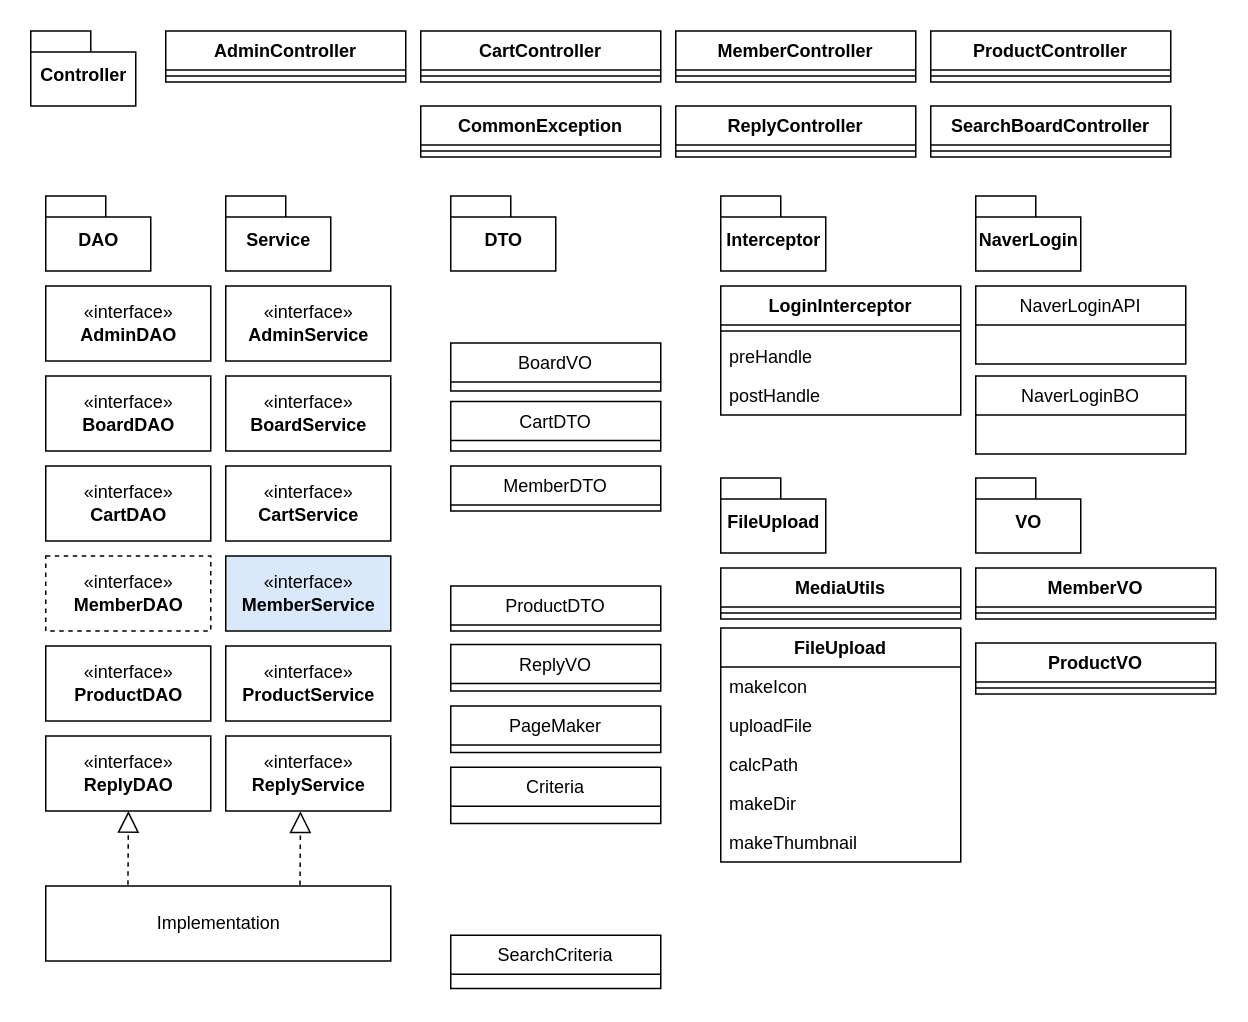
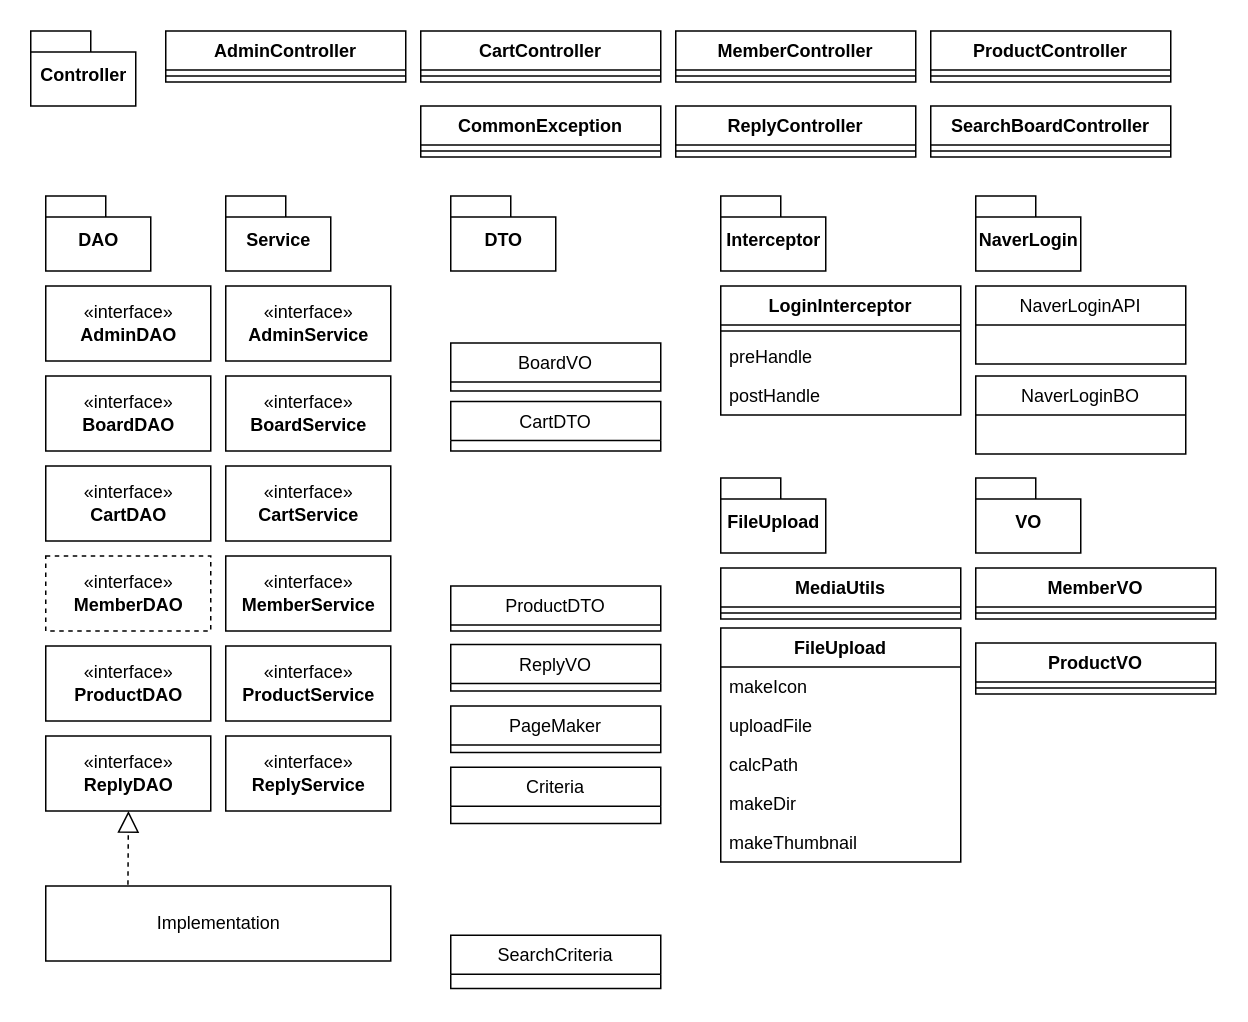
  <mxCell id="0" />
  <mxCell id="1" parent="0" />
  <mxCell id="2" value="«interface»&lt;br&gt;&lt;b&gt;AdminDAO&lt;/b&gt;" style="html=1;" parent="1" vertex="1"><mxGeometry x="30" y="190" width="110" height="50" as="geometry" /></mxCell>
  <mxCell id="3" value="«interface»&lt;br&gt;&lt;b&gt;BoardDAO&lt;/b&gt;" style="html=1;" parent="1" vertex="1"><mxGeometry x="30" y="250" width="110" height="50" as="geometry" /></mxCell>
  <mxCell id="4" value="«interface»&lt;br&gt;&lt;b&gt;CartDAO&lt;/b&gt;" style="html=1;" parent="1" vertex="1"><mxGeometry x="30" y="310" width="110" height="50" as="geometry" /></mxCell>
  <mxCell id="5" value="«interface»&lt;br&gt;&lt;b&gt;MemberDAO&lt;/b&gt;" style="html=1;dashed=1;" parent="1" vertex="1"><mxGeometry x="30" y="370" width="110" height="50" as="geometry" /></mxCell>
  <mxCell id="6" value="«interface»&lt;br&gt;&lt;b&gt;ProductDAO&lt;/b&gt;" style="html=1;" parent="1" vertex="1"><mxGeometry x="30" y="430" width="110" height="50" as="geometry" /></mxCell>
  <mxCell id="7" value="«interface»&lt;br&gt;&lt;b&gt;ReplyDAO&lt;/b&gt;" style="html=1;" parent="1" vertex="1"><mxGeometry x="30" y="490" width="110" height="50" as="geometry" /></mxCell>
  <mxCell id="8" value="«interface»&lt;br&gt;&lt;b&gt;AdminService&lt;/b&gt;" style="html=1;" parent="1" vertex="1"><mxGeometry x="150" y="190" width="110" height="50" as="geometry" /></mxCell>
  <mxCell id="9" value="«interface»&lt;br&gt;&lt;b&gt;Board&lt;/b&gt;&lt;b&gt;Service&lt;/b&gt;" style="html=1;" parent="1" vertex="1"><mxGeometry x="150" y="250" width="110" height="50" as="geometry" /></mxCell>
  <mxCell id="10" value="«interface»&lt;br&gt;&lt;b&gt;Cart&lt;/b&gt;&lt;b&gt;Service&lt;/b&gt;" style="html=1;" parent="1" vertex="1"><mxGeometry x="150" y="310" width="110" height="50" as="geometry" /></mxCell>
- <mxCell id="11" value="«interface»&lt;br&gt;&lt;b&gt;Member&lt;/b&gt;&lt;b&gt;Service&lt;/b&gt;" style="html=1;fillColor=#dae8fc;" parent="1" vertex="1"><mxGeometry x="150" y="370" width="110" height="50" as="geometry" /></mxCell>
+ <mxCell id="11" value="«interface»&lt;br&gt;&lt;b&gt;Member&lt;/b&gt;&lt;b&gt;Service&lt;/b&gt;" style="html=1;" parent="1" vertex="1"><mxGeometry x="150" y="370" width="110" height="50" as="geometry" /></mxCell>
  <mxCell id="12" value="«interface»&lt;br&gt;&lt;b&gt;Product&lt;/b&gt;&lt;b&gt;Service&lt;/b&gt;" style="html=1;" parent="1" vertex="1"><mxGeometry x="150" y="430" width="110" height="50" as="geometry" /></mxCell>
  <mxCell id="13" value="«interface»&lt;br&gt;&lt;b&gt;Reply&lt;/b&gt;&lt;b&gt;Service&lt;/b&gt;" style="html=1;" parent="1" vertex="1"><mxGeometry x="150" y="490" width="110" height="50" as="geometry" /></mxCell>
  <mxCell id="14" value="DAO" style="shape=folder;fontStyle=1;spacingTop=10;tabWidth=40;tabHeight=14;tabPosition=left;html=1;" parent="1" vertex="1"><mxGeometry x="30" y="130" width="70" height="50" as="geometry" /></mxCell>
  <mxCell id="15" value="Service" style="shape=folder;fontStyle=1;spacingTop=10;tabWidth=40;tabHeight=14;tabPosition=left;html=1;" parent="1" vertex="1"><mxGeometry x="150" y="130" width="70" height="50" as="geometry" /></mxCell>
  <mxCell id="16" value="AdminController" style="swimlane;fontStyle=1;align=center;verticalAlign=top;childLayout=stackLayout;horizontal=1;startSize=26;horizontalStack=0;resizeParent=1;resizeParentMax=0;resizeLast=0;collapsible=1;marginBottom=0;" parent="1" vertex="1"><mxGeometry x="110" y="20" width="160" height="34" as="geometry"><mxRectangle x="110" y="20" width="130" height="26" as="alternateBounds" /></mxGeometry></mxCell>
  <mxCell id="17" value="" style="line;strokeWidth=1;fillColor=none;align=left;verticalAlign=middle;spacingTop=-1;spacingLeft=3;spacingRight=3;rotatable=0;labelPosition=right;points=[];portConstraint=eastwest;" parent="16" vertex="1"><mxGeometry y="26" width="160" height="8" as="geometry" /></mxCell>
  <mxCell id="18" value="CartController" style="swimlane;fontStyle=1;align=center;verticalAlign=top;childLayout=stackLayout;horizontal=1;startSize=26;horizontalStack=0;resizeParent=1;resizeParentMax=0;resizeLast=0;collapsible=1;marginBottom=0;" parent="1" vertex="1"><mxGeometry x="280" y="20" width="160" height="34" as="geometry"><mxRectangle x="110" y="20" width="130" height="26" as="alternateBounds" /></mxGeometry></mxCell>
  <mxCell id="19" value="" style="line;strokeWidth=1;fillColor=none;align=left;verticalAlign=middle;spacingTop=-1;spacingLeft=3;spacingRight=3;rotatable=0;labelPosition=right;points=[];portConstraint=eastwest;" parent="18" vertex="1"><mxGeometry y="26" width="160" height="8" as="geometry" /></mxCell>
  <mxCell id="20" value="MemberController" style="swimlane;fontStyle=1;align=center;verticalAlign=top;childLayout=stackLayout;horizontal=1;startSize=26;horizontalStack=0;resizeParent=1;resizeParentMax=0;resizeLast=0;collapsible=1;marginBottom=0;" parent="1" vertex="1"><mxGeometry x="450" y="20" width="160" height="34" as="geometry"><mxRectangle x="110" y="20" width="130" height="26" as="alternateBounds" /></mxGeometry></mxCell>
  <mxCell id="21" value="" style="line;strokeWidth=1;fillColor=none;align=left;verticalAlign=middle;spacingTop=-1;spacingLeft=3;spacingRight=3;rotatable=0;labelPosition=right;points=[];portConstraint=eastwest;" parent="20" vertex="1"><mxGeometry y="26" width="160" height="8" as="geometry" /></mxCell>
  <mxCell id="22" value="Controller" style="shape=folder;fontStyle=1;spacingTop=10;tabWidth=40;tabHeight=14;tabPosition=left;html=1;" parent="1" vertex="1"><mxGeometry x="20" y="20" width="70" height="50" as="geometry" /></mxCell>
  <mxCell id="23" value="ProductController" style="swimlane;fontStyle=1;align=center;verticalAlign=top;childLayout=stackLayout;horizontal=1;startSize=26;horizontalStack=0;resizeParent=1;resizeParentMax=0;resizeLast=0;collapsible=1;marginBottom=0;" parent="1" vertex="1"><mxGeometry x="620" y="20" width="160" height="34" as="geometry"><mxRectangle x="110" y="20" width="130" height="26" as="alternateBounds" /></mxGeometry></mxCell>
  <mxCell id="24" value="" style="line;strokeWidth=1;fillColor=none;align=left;verticalAlign=middle;spacingTop=-1;spacingLeft=3;spacingRight=3;rotatable=0;labelPosition=right;points=[];portConstraint=eastwest;" parent="23" vertex="1"><mxGeometry y="26" width="160" height="8" as="geometry" /></mxCell>
  <mxCell id="25" value="ReplyController" style="swimlane;fontStyle=1;align=center;verticalAlign=top;childLayout=stackLayout;horizontal=1;startSize=26;horizontalStack=0;resizeParent=1;resizeParentMax=0;resizeLast=0;collapsible=1;marginBottom=0;" parent="1" vertex="1"><mxGeometry x="450" y="70" width="160" height="34" as="geometry"><mxRectangle x="110" y="20" width="130" height="26" as="alternateBounds" /></mxGeometry></mxCell>
  <mxCell id="26" value="" style="line;strokeWidth=1;fillColor=none;align=left;verticalAlign=middle;spacingTop=-1;spacingLeft=3;spacingRight=3;rotatable=0;labelPosition=right;points=[];portConstraint=eastwest;" parent="25" vertex="1"><mxGeometry y="26" width="160" height="8" as="geometry" /></mxCell>
  <mxCell id="27" value="SearchBoardController" style="swimlane;fontStyle=1;align=center;verticalAlign=top;childLayout=stackLayout;horizontal=1;startSize=26;horizontalStack=0;resizeParent=1;resizeParentMax=0;resizeLast=0;collapsible=1;marginBottom=0;" parent="1" vertex="1"><mxGeometry x="620" y="70" width="160" height="34" as="geometry"><mxRectangle x="110" y="20" width="130" height="26" as="alternateBounds" /></mxGeometry></mxCell>
  <mxCell id="28" value="" style="line;strokeWidth=1;fillColor=none;align=left;verticalAlign=middle;spacingTop=-1;spacingLeft=3;spacingRight=3;rotatable=0;labelPosition=right;points=[];portConstraint=eastwest;" parent="27" vertex="1"><mxGeometry y="26" width="160" height="8" as="geometry" /></mxCell>
  <mxCell id="29" value="FileUpload" style="shape=folder;fontStyle=1;spacingTop=10;tabWidth=40;tabHeight=14;tabPosition=left;html=1;" parent="1" vertex="1"><mxGeometry x="480" y="318" width="70" height="50" as="geometry" /></mxCell>
  <mxCell id="30" value="NaverLogin" style="shape=folder;fontStyle=1;spacingTop=10;tabWidth=40;tabHeight=14;tabPosition=left;html=1;" parent="1" vertex="1"><mxGeometry x="650" y="130" width="70" height="50" as="geometry" /></mxCell>
  <mxCell id="31" value="Interceptor" style="shape=folder;fontStyle=1;spacingTop=10;tabWidth=40;tabHeight=14;tabPosition=left;html=1;" parent="1" vertex="1"><mxGeometry x="480" y="130" width="70" height="50" as="geometry" /></mxCell>
  <mxCell id="32" value="CommonException" style="swimlane;fontStyle=1;align=center;verticalAlign=top;childLayout=stackLayout;horizontal=1;startSize=26;horizontalStack=0;resizeParent=1;resizeParentMax=0;resizeLast=0;collapsible=1;marginBottom=0;" parent="1" vertex="1"><mxGeometry x="280" y="70" width="160" height="34" as="geometry"><mxRectangle x="110" y="20" width="130" height="26" as="alternateBounds" /></mxGeometry></mxCell>
  <mxCell id="33" value="" style="line;strokeWidth=1;fillColor=none;align=left;verticalAlign=middle;spacingTop=-1;spacingLeft=3;spacingRight=3;rotatable=0;labelPosition=right;points=[];portConstraint=eastwest;" parent="32" vertex="1"><mxGeometry y="26" width="160" height="8" as="geometry" /></mxCell>
  <mxCell id="34" value="VO" style="shape=folder;fontStyle=1;spacingTop=10;tabWidth=40;tabHeight=14;tabPosition=left;html=1;" parent="1" vertex="1"><mxGeometry x="650" y="318" width="70" height="50" as="geometry" /></mxCell>
  <mxCell id="35" value="DTO" style="shape=folder;fontStyle=1;spacingTop=10;tabWidth=40;tabHeight=14;tabPosition=left;html=1;" parent="1" vertex="1"><mxGeometry x="300" y="130" width="70" height="50" as="geometry" /></mxCell>
  <mxCell id="36" value="LoginInterceptor" style="swimlane;fontStyle=1;align=center;verticalAlign=top;childLayout=stackLayout;horizontal=1;startSize=26;horizontalStack=0;resizeParent=1;resizeParentMax=0;resizeLast=0;collapsible=1;marginBottom=0;" parent="1" vertex="1"><mxGeometry x="480" y="190" width="160" height="86" as="geometry" /></mxCell>
  <mxCell id="37" value="" style="line;strokeWidth=1;fillColor=none;align=left;verticalAlign=middle;spacingTop=-1;spacingLeft=3;spacingRight=3;rotatable=0;labelPosition=right;points=[];portConstraint=eastwest;" parent="36" vertex="1"><mxGeometry y="26" width="160" height="8" as="geometry" /></mxCell>
  <mxCell id="38" value="preHandle" style="text;strokeColor=none;fillColor=none;align=left;verticalAlign=top;spacingLeft=4;spacingRight=4;overflow=hidden;rotatable=0;points=[[0,0.5],[1,0.5]];portConstraint=eastwest;" parent="36" vertex="1"><mxGeometry y="34" width="160" height="26" as="geometry" /></mxCell>
  <mxCell id="39" value="postHandle&#10;" style="text;strokeColor=none;fillColor=none;align=left;verticalAlign=top;spacingLeft=4;spacingRight=4;overflow=hidden;rotatable=0;points=[[0,0.5],[1,0.5]];portConstraint=eastwest;" parent="36" vertex="1"><mxGeometry y="60" width="160" height="26" as="geometry" /></mxCell>
  <mxCell id="40" value="MediaUtils" style="swimlane;fontStyle=1;align=center;verticalAlign=top;childLayout=stackLayout;horizontal=1;startSize=26;horizontalStack=0;resizeParent=1;resizeParentMax=0;resizeLast=0;collapsible=1;marginBottom=0;" parent="1" vertex="1"><mxGeometry x="480" y="378" width="160" height="34" as="geometry" /></mxCell>
  <mxCell id="41" value="" style="line;strokeWidth=1;fillColor=none;align=left;verticalAlign=middle;spacingTop=-1;spacingLeft=3;spacingRight=3;rotatable=0;labelPosition=right;points=[];portConstraint=eastwest;" parent="40" vertex="1"><mxGeometry y="26" width="160" height="8" as="geometry" /></mxCell>
  <mxCell id="42" value="FileUpload" style="swimlane;fontStyle=1;align=center;verticalAlign=top;childLayout=stackLayout;horizontal=1;startSize=26;horizontalStack=0;resizeParent=1;resizeParentMax=0;resizeLast=0;collapsible=1;marginBottom=0;" parent="1" vertex="1"><mxGeometry x="480" y="418" width="160" height="156" as="geometry" /></mxCell>
  <mxCell id="43" value="makeIcon&#10;" style="text;strokeColor=none;fillColor=none;align=left;verticalAlign=top;spacingLeft=4;spacingRight=4;overflow=hidden;rotatable=0;points=[[0,0.5],[1,0.5]];portConstraint=eastwest;" parent="42" vertex="1"><mxGeometry y="26" width="160" height="26" as="geometry" /></mxCell>
  <mxCell id="44" value="uploadFile" style="text;strokeColor=none;fillColor=none;align=left;verticalAlign=top;spacingLeft=4;spacingRight=4;overflow=hidden;rotatable=0;points=[[0,0.5],[1,0.5]];portConstraint=eastwest;" parent="42" vertex="1"><mxGeometry y="52" width="160" height="26" as="geometry" /></mxCell>
  <mxCell id="45" value="calcPath" style="text;strokeColor=none;fillColor=none;align=left;verticalAlign=top;spacingLeft=4;spacingRight=4;overflow=hidden;rotatable=0;points=[[0,0.5],[1,0.5]];portConstraint=eastwest;" parent="42" vertex="1"><mxGeometry y="78" width="160" height="26" as="geometry" /></mxCell>
  <mxCell id="46" value="makeDir" style="text;strokeColor=none;fillColor=none;align=left;verticalAlign=top;spacingLeft=4;spacingRight=4;overflow=hidden;rotatable=0;points=[[0,0.5],[1,0.5]];portConstraint=eastwest;" parent="42" vertex="1"><mxGeometry y="104" width="160" height="26" as="geometry" /></mxCell>
  <mxCell id="47" value="makeThumbnail&#10;" style="text;strokeColor=none;fillColor=none;align=left;verticalAlign=top;spacingLeft=4;spacingRight=4;overflow=hidden;rotatable=0;points=[[0,0.5],[1,0.5]];portConstraint=eastwest;" parent="42" vertex="1"><mxGeometry y="130" width="160" height="26" as="geometry" /></mxCell>
  <mxCell id="48" value="NaverLoginAPI" style="swimlane;fontStyle=0;childLayout=stackLayout;horizontal=1;startSize=26;fillColor=none;horizontalStack=0;resizeParent=1;resizeParentMax=0;resizeLast=0;collapsible=1;marginBottom=0;" parent="1" vertex="1"><mxGeometry x="650" y="190" width="140" height="52" as="geometry"><mxRectangle x="665" y="310" width="110" height="26" as="alternateBounds" /></mxGeometry></mxCell>
  <mxCell id="49" value="NaverLoginBO" style="swimlane;fontStyle=0;childLayout=stackLayout;horizontal=1;startSize=26;fillColor=none;horizontalStack=0;resizeParent=1;resizeParentMax=0;resizeLast=0;collapsible=1;marginBottom=0;" parent="1" vertex="1"><mxGeometry x="650" y="250" width="140" height="52" as="geometry" /></mxCell>
  <mxCell id="50" value="MemberVO" style="swimlane;fontStyle=1;align=center;verticalAlign=top;childLayout=stackLayout;horizontal=1;startSize=26;horizontalStack=0;resizeParent=1;resizeParentMax=0;resizeLast=0;collapsible=1;marginBottom=0;" parent="1" vertex="1"><mxGeometry x="650" y="378" width="160" height="34" as="geometry" /></mxCell>
  <mxCell id="51" value="" style="line;strokeWidth=1;fillColor=none;align=left;verticalAlign=middle;spacingTop=-1;spacingLeft=3;spacingRight=3;rotatable=0;labelPosition=right;points=[];portConstraint=eastwest;" parent="50" vertex="1"><mxGeometry y="26" width="160" height="8" as="geometry" /></mxCell>
  <mxCell id="52" value="ProductVO" style="swimlane;fontStyle=1;align=center;verticalAlign=top;childLayout=stackLayout;horizontal=1;startSize=26;horizontalStack=0;resizeParent=1;resizeParentMax=0;resizeLast=0;collapsible=1;marginBottom=0;" parent="1" vertex="1"><mxGeometry x="650" y="428" width="160" height="34" as="geometry" /></mxCell>
  <mxCell id="53" value="" style="line;strokeWidth=1;fillColor=none;align=left;verticalAlign=middle;spacingTop=-1;spacingLeft=3;spacingRight=3;rotatable=0;labelPosition=right;points=[];portConstraint=eastwest;" parent="52" vertex="1"><mxGeometry y="26" width="160" height="8" as="geometry" /></mxCell>
  <mxCell id="54" value="BoardVO" style="swimlane;fontStyle=0;childLayout=stackLayout;horizontal=1;startSize=26;fillColor=none;horizontalStack=0;resizeParent=1;resizeParentMax=0;resizeLast=0;collapsible=1;marginBottom=0;" vertex="1" parent="1"><mxGeometry x="300" y="228" width="140" height="32" as="geometry" /></mxCell>
  <mxCell id="55" value="CartDTO" style="swimlane;fontStyle=0;childLayout=stackLayout;horizontal=1;startSize=26;fillColor=none;horizontalStack=0;resizeParent=1;resizeParentMax=0;resizeLast=0;collapsible=1;marginBottom=0;" vertex="1" parent="1"><mxGeometry x="300" y="267" width="140" height="33" as="geometry" /></mxCell>
- <mxCell id="56" value="MemberDTO" style="swimlane;fontStyle=0;childLayout=stackLayout;horizontal=1;startSize=26;fillColor=none;horizontalStack=0;resizeParent=1;resizeParentMax=0;resizeLast=0;collapsible=1;marginBottom=0;" vertex="1" parent="1"><mxGeometry x="300" y="310" width="140" height="30" as="geometry" /></mxCell>
  <mxCell id="57" value="ProductDTO" style="swimlane;fontStyle=0;childLayout=stackLayout;horizontal=1;startSize=26;fillColor=none;horizontalStack=0;resizeParent=1;resizeParentMax=0;resizeLast=0;collapsible=1;marginBottom=0;" vertex="1" parent="1"><mxGeometry x="300" y="390" width="140" height="30" as="geometry" /></mxCell>
  <mxCell id="58" value="ReplyVO" style="swimlane;fontStyle=0;childLayout=stackLayout;horizontal=1;startSize=26;fillColor=none;horizontalStack=0;resizeParent=1;resizeParentMax=0;resizeLast=0;collapsible=1;marginBottom=0;" vertex="1" parent="1"><mxGeometry x="300" y="429" width="140" height="31" as="geometry" /></mxCell>
  <mxCell id="59" value="SearchCriteria" style="swimlane;fontStyle=0;childLayout=stackLayout;horizontal=1;startSize=26;fillColor=none;horizontalStack=0;resizeParent=1;resizeParentMax=0;resizeLast=0;collapsible=1;marginBottom=0;" vertex="1" parent="1"><mxGeometry x="300" y="622.75" width="140" height="35.5" as="geometry" /></mxCell>
  <mxCell id="60" value="Criteria" style="swimlane;fontStyle=0;childLayout=stackLayout;horizontal=1;startSize=26;fillColor=none;horizontalStack=0;resizeParent=1;resizeParentMax=0;resizeLast=0;collapsible=1;marginBottom=0;" vertex="1" parent="1"><mxGeometry x="300" y="510.75" width="140" height="37.5" as="geometry" /></mxCell>
- <mxCell id="61" value="" style="endArrow=block;dashed=1;endFill=0;endSize=12;html=1;exitX=0.737;exitY=-0.012;exitDx=0;exitDy=0;entryX=0.453;entryY=1.004;entryDx=0;entryDy=0;entryPerimeter=0;exitPerimeter=0;" edge="1" parent="1" source="62" target="13"><mxGeometry width="160" relative="1" as="geometry"><mxPoint x="144.8" y="540" as="sourcePoint" /><mxPoint x="144.8" y="590" as="targetPoint" /></mxGeometry></mxCell>
  <mxCell id="62" value="Implementation" style="html=1;" vertex="1" parent="1"><mxGeometry x="30" y="590" width="230" height="50" as="geometry" /></mxCell>
  <mxCell id="63" value="PageMaker" style="swimlane;fontStyle=0;childLayout=stackLayout;horizontal=1;startSize=26;fillColor=none;horizontalStack=0;resizeParent=1;resizeParentMax=0;resizeLast=0;collapsible=1;marginBottom=0;" vertex="1" parent="1"><mxGeometry x="300" y="470" width="140" height="31" as="geometry" /></mxCell>
  <mxCell id="64" value="" style="endArrow=block;dashed=1;endFill=0;endSize=12;html=1;exitX=0.737;exitY=-0.012;exitDx=0;exitDy=0;entryX=0.453;entryY=1.004;entryDx=0;entryDy=0;entryPerimeter=0;exitPerimeter=0;" edge="1" parent="1"><mxGeometry width="160" relative="1" as="geometry"><mxPoint x="84.8" y="589.2" as="sourcePoint" /><mxPoint x="85.12" y="540" as="targetPoint" /></mxGeometry></mxCell>
